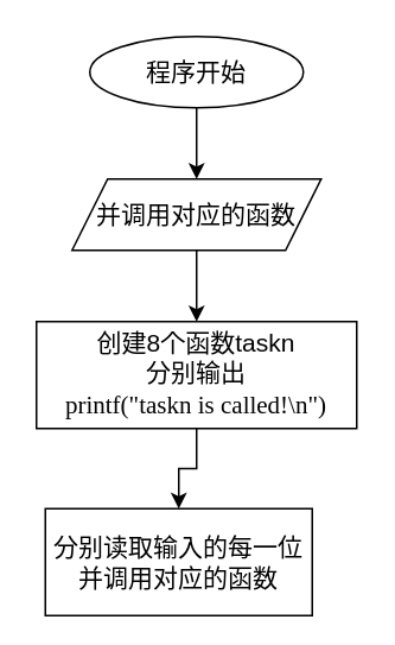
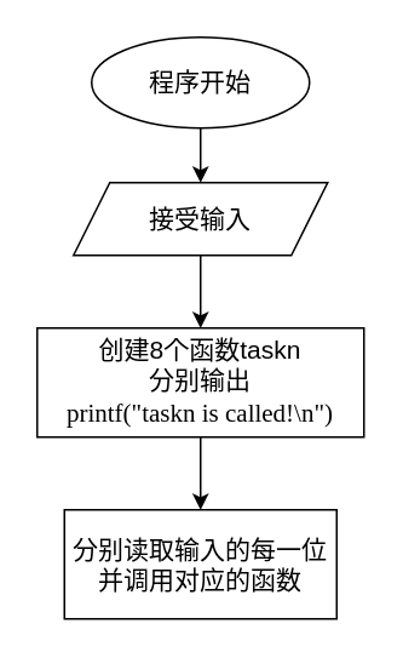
  <mxCell id="0" />
  <mxCell id="1" parent="0" />
  <mxCell id="2" value="" style="edgeStyle=orthogonalEdgeStyle;rounded=0;orthogonalLoop=1;jettySize=auto;html=1;" parent="1" source="3" target="5" edge="1"><mxGeometry relative="1" as="geometry" /></mxCell>
- <mxCell id="3" value="&lt;font style=&quot;font-size: 14px;&quot;&gt;程序开始&lt;/font&gt;" style="ellipse;whiteSpace=wrap;html=1;" parent="1" vertex="1"><mxGeometry x="50" y="20" width="120" height="40" as="geometry" /></mxCell>
+ <mxCell id="3" value="&lt;font style=&quot;font-size: 14px;&quot;&gt;程序开始&lt;/font&gt;" style="ellipse;whiteSpace=wrap;html=1;" parent="1" vertex="1"><mxGeometry x="50" y="20" width="120" height="50" as="geometry" /></mxCell>
  <mxCell id="4" value="" style="edgeStyle=orthogonalEdgeStyle;rounded=0;orthogonalLoop=1;jettySize=auto;html=1;" edge="1" parent="1" source="5" target="7"><mxGeometry relative="1" as="geometry" /></mxCell>
- <mxCell id="5" value="&lt;span style=&quot;font-size: 14px;&quot;&gt;并调用对应的函数&lt;/span&gt;" style="shape=parallelogram;perimeter=parallelogramPerimeter;whiteSpace=wrap;html=1;fixedSize=1;" parent="1" vertex="1"><mxGeometry x="40" y="100" width="140" height="40" as="geometry" /></mxCell>
+ <mxCell id="5" value="&lt;span style=&quot;font-size: 14px;&quot;&gt;接受输入&lt;/span&gt;" style="shape=parallelogram;perimeter=parallelogramPerimeter;whiteSpace=wrap;html=1;fixedSize=1;" parent="1" vertex="1"><mxGeometry x="40" y="100" width="140" height="40" as="geometry" /></mxCell>
  <mxCell id="6" value="" style="edgeStyle=orthogonalEdgeStyle;rounded=0;orthogonalLoop=1;jettySize=auto;html=1;" edge="1" parent="1" source="7" target="8"><mxGeometry relative="1" as="geometry" /></mxCell>
  <mxCell id="7" value="&lt;font style=&quot;font-size: 14px;&quot; face=&quot;Helvetica&quot;&gt;创建8个函数taskn&lt;/font&gt;&lt;div style=&quot;font-size: 14px;&quot;&gt;&lt;font style=&quot;font-size: 14px;&quot; face=&quot;R5kIMO_XLVb75lqh-PHT&quot;&gt;分别输出&lt;br&gt;&lt;span style=&quot;background-color: initial;&quot;&gt;printf(&quot;taskn is called!\n&quot;)&lt;/span&gt;&lt;/font&gt;&lt;/div&gt;" style="rounded=0;whiteSpace=wrap;html=1;" vertex="1" parent="1"><mxGeometry x="20" y="180" width="180" height="60" as="geometry" /></mxCell>
- <mxCell id="8" value="&lt;font style=&quot;font-size: 14px;&quot;&gt;分别读取输入的每一位&lt;/font&gt;&lt;div style=&quot;font-size: 14px;&quot;&gt;&lt;font style=&quot;font-size: 14px;&quot;&gt;并调用对应的函数&lt;/font&gt;&lt;/div&gt;" style="rounded=0;whiteSpace=wrap;html=1;" vertex="1" parent="1"><mxGeometry x="25" y="285" width="150" height="60" as="geometry" /></mxCell>
+ <mxCell id="8" value="&lt;font style=&quot;font-size: 14px;&quot;&gt;分别读取输入的每一位&lt;/font&gt;&lt;div style=&quot;font-size: 14px;&quot;&gt;&lt;font style=&quot;font-size: 14px;&quot;&gt;并调用对应的函数&lt;/font&gt;&lt;/div&gt;" style="rounded=0;whiteSpace=wrap;html=1;" vertex="1" parent="1"><mxGeometry x="35" y="280" width="150" height="60" as="geometry" /></mxCell>
